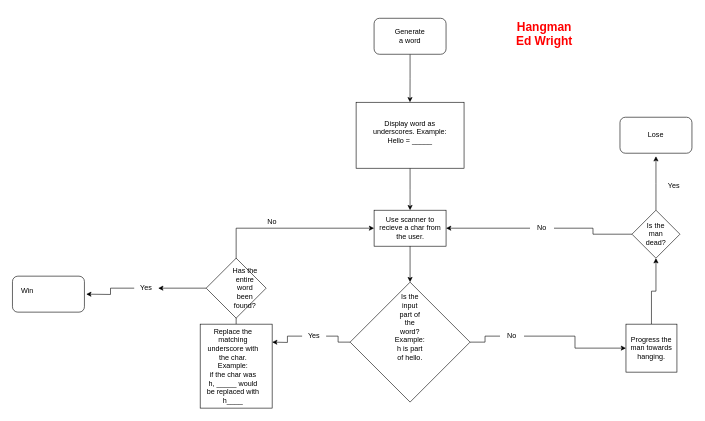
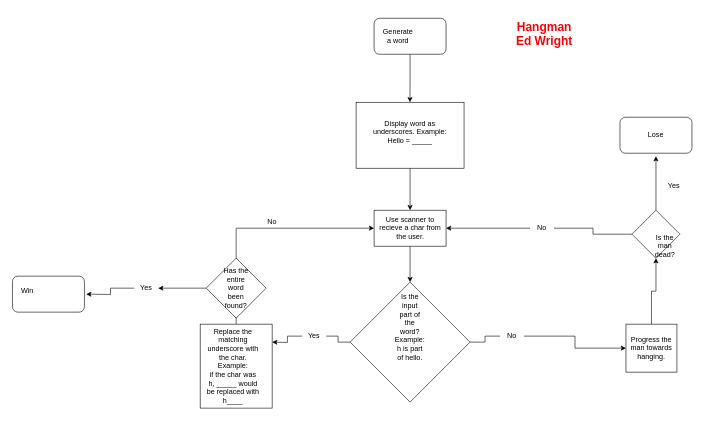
  <mxCell id="0" />
  <mxCell id="1" parent="0" />
  <mxCell id="2" value="&lt;b&gt;&lt;font color=&quot;#ff0000&quot;&gt;Hangman&lt;br&gt;Ed Wright&lt;/font&gt;&lt;/b&gt;" style="text;html=1;strokeColor=none;fillColor=none;align=center;verticalAlign=middle;whiteSpace=wrap;rounded=0;strokeWidth=4;fontSize=20;" vertex="1" parent="1"><mxGeometry x="847" y="20" width="120" height="70" as="geometry" /></mxCell>
  <mxCell id="3" style="edgeStyle=orthogonalEdgeStyle;rounded=0;orthogonalLoop=1;jettySize=auto;html=1;exitX=0.5;exitY=1;exitDx=0;exitDy=0;fontSize=12;" edge="1" parent="1" source="4"><mxGeometry relative="1" as="geometry"><mxPoint x="682.857" y="170" as="targetPoint" /></mxGeometry></mxCell>
  <mxCell id="4" value="" style="rounded=1;whiteSpace=wrap;html=1;fontSize=12;strokeWidth=1;" vertex="1" parent="1"><mxGeometry x="623" y="30" width="120" height="60" as="geometry" /></mxCell>
- <mxCell id="5" value="Generate a word" style="text;html=1;strokeColor=none;fillColor=none;align=center;verticalAlign=middle;whiteSpace=wrap;rounded=0;fontSize=12;" vertex="1" parent="1"><mxGeometry x="663" y="50" width="40" height="20" as="geometry" /></mxCell>
+ <mxCell id="5" value="Generate a word" style="text;html=1;strokeColor=none;fillColor=none;align=center;verticalAlign=middle;whiteSpace=wrap;rounded=0;fontSize=12;" vertex="1" parent="1"><mxGeometry x="643" y="50" width="40" height="20" as="geometry" /></mxCell>
  <mxCell id="6" style="edgeStyle=orthogonalEdgeStyle;rounded=0;orthogonalLoop=1;jettySize=auto;html=1;fontSize=12;" edge="1" parent="1" source="7"><mxGeometry relative="1" as="geometry"><mxPoint x="683" y="350" as="targetPoint" /></mxGeometry></mxCell>
  <mxCell id="7" value="" style="rounded=0;whiteSpace=wrap;html=1;fontSize=12;strokeWidth=1;" vertex="1" parent="1"><mxGeometry x="593" y="170" width="180" height="110" as="geometry" /></mxCell>
  <mxCell id="8" value="Display word as underscores. Example:&lt;br&gt;Hello = _____" style="text;html=1;strokeColor=none;fillColor=none;align=center;verticalAlign=middle;whiteSpace=wrap;rounded=0;fontSize=12;" vertex="1" parent="1"><mxGeometry x="608" y="190" width="150" height="60" as="geometry" /></mxCell>
  <mxCell id="9" value="" style="rounded=0;whiteSpace=wrap;html=1;fontSize=12;strokeWidth=1;" vertex="1" parent="1"><mxGeometry x="623" y="350" width="120" height="60" as="geometry" /></mxCell>
  <mxCell id="10" value="" style="edgeStyle=orthogonalEdgeStyle;rounded=0;orthogonalLoop=1;jettySize=auto;html=1;fontSize=12;" edge="1" parent="1" source="11" target="14"><mxGeometry relative="1" as="geometry" /></mxCell>
  <mxCell id="11" value="Use scanner to recieve a char from the user." style="text;html=1;strokeColor=none;fillColor=none;align=center;verticalAlign=middle;whiteSpace=wrap;rounded=0;fontSize=12;" vertex="1" parent="1"><mxGeometry x="625.5" y="350" width="115" height="60" as="geometry" /></mxCell>
  <mxCell id="12" style="edgeStyle=orthogonalEdgeStyle;rounded=0;orthogonalLoop=1;jettySize=auto;html=1;fontSize=12;startArrow=none;entryX=0;entryY=0.5;entryDx=0;entryDy=0;" edge="1" parent="1" source="18" target="21"><mxGeometry relative="1" as="geometry"><mxPoint x="933" y="570" as="targetPoint" /></mxGeometry></mxCell>
  <mxCell id="13" style="edgeStyle=orthogonalEdgeStyle;rounded=0;orthogonalLoop=1;jettySize=auto;html=1;fontSize=12;startArrow=none;" edge="1" parent="1" source="16"><mxGeometry relative="1" as="geometry"><mxPoint x="453" y="570" as="targetPoint" /></mxGeometry></mxCell>
  <mxCell id="14" value="" style="rhombus;whiteSpace=wrap;html=1;fontSize=12;strokeWidth=1;" vertex="1" parent="1"><mxGeometry x="583" y="470" width="200" height="200" as="geometry" /></mxCell>
  <mxCell id="15" value="Is the input part of the word? Example: h is part of hello." style="text;html=1;strokeColor=none;fillColor=none;align=center;verticalAlign=middle;whiteSpace=wrap;rounded=0;fontSize=12;" vertex="1" parent="1"><mxGeometry x="658" y="530" width="50" height="30" as="geometry" /></mxCell>
  <mxCell id="16" value="Yes" style="text;html=1;strokeColor=none;fillColor=none;align=center;verticalAlign=middle;whiteSpace=wrap;rounded=0;fontSize=12;" vertex="1" parent="1"><mxGeometry x="503" y="550" width="40" height="20" as="geometry" /></mxCell>
  <mxCell id="17" value="" style="edgeStyle=orthogonalEdgeStyle;rounded=0;orthogonalLoop=1;jettySize=auto;html=1;fontSize=12;endArrow=none;" edge="1" parent="1" source="14" target="16"><mxGeometry relative="1" as="geometry"><mxPoint x="453" y="570" as="targetPoint" /><mxPoint x="583" y="570" as="sourcePoint" /></mxGeometry></mxCell>
  <mxCell id="18" value="No" style="text;html=1;strokeColor=none;fillColor=none;align=center;verticalAlign=middle;whiteSpace=wrap;rounded=0;fontSize=12;" vertex="1" parent="1"><mxGeometry x="833" y="550" width="40" height="20" as="geometry" /></mxCell>
  <mxCell id="19" value="" style="edgeStyle=orthogonalEdgeStyle;rounded=0;orthogonalLoop=1;jettySize=auto;html=1;fontSize=12;endArrow=none;" edge="1" parent="1" source="14" target="18"><mxGeometry relative="1" as="geometry"><mxPoint x="933" y="570" as="targetPoint" /><mxPoint x="783" y="570" as="sourcePoint" /></mxGeometry></mxCell>
  <mxCell id="20" style="edgeStyle=orthogonalEdgeStyle;rounded=0;orthogonalLoop=1;jettySize=auto;html=1;entryX=0.5;entryY=1;entryDx=0;entryDy=0;fontSize=12;" edge="1" parent="1" source="21" target="27"><mxGeometry relative="1" as="geometry" /></mxCell>
  <mxCell id="21" value="Progress the man towards hanging." style="rounded=0;whiteSpace=wrap;html=1;fontSize=12;strokeWidth=1;" vertex="1" parent="1"><mxGeometry x="1043" y="540" width="85" height="80" as="geometry" /></mxCell>
  <mxCell id="22" style="edgeStyle=orthogonalEdgeStyle;rounded=0;orthogonalLoop=1;jettySize=auto;html=1;fontSize=12;entryX=0;entryY=0.5;entryDx=0;entryDy=0;" edge="1" parent="1" source="23" target="9"><mxGeometry relative="1" as="geometry"><mxPoint x="603" y="390" as="targetPoint" /><Array as="points"><mxPoint x="393" y="380" /></Array></mxGeometry></mxCell>
  <mxCell id="23" value="" style="rounded=0;whiteSpace=wrap;html=1;fontSize=12;strokeWidth=1;" vertex="1" parent="1"><mxGeometry x="333" y="540" width="120" height="140" as="geometry" /></mxCell>
  <mxCell id="24" value="Replace the matching underscore with the char. Example:&lt;br&gt;if the char was h, _____ would be replaced with h____" style="text;html=1;strokeColor=none;fillColor=none;align=center;verticalAlign=middle;whiteSpace=wrap;rounded=0;fontSize=12;" vertex="1" parent="1"><mxGeometry x="343" y="600" width="90" height="20" as="geometry" /></mxCell>
  <mxCell id="25" style="edgeStyle=orthogonalEdgeStyle;rounded=0;orthogonalLoop=1;jettySize=auto;html=1;entryX=1;entryY=0.5;entryDx=0;entryDy=0;fontSize=12;startArrow=none;" edge="1" parent="1" source="29" target="9"><mxGeometry relative="1" as="geometry" /></mxCell>
  <mxCell id="26" style="edgeStyle=orthogonalEdgeStyle;rounded=0;orthogonalLoop=1;jettySize=auto;html=1;fontSize=12;" edge="1" parent="1" source="27"><mxGeometry relative="1" as="geometry"><mxPoint x="1093" y="260" as="targetPoint" /></mxGeometry></mxCell>
  <mxCell id="27" value="" style="rhombus;whiteSpace=wrap;html=1;fontSize=12;strokeWidth=1;" vertex="1" parent="1"><mxGeometry x="1053" y="350" width="80" height="80" as="geometry" /></mxCell>
- <mxCell id="28" value="&lt;span style=&quot;font-style: normal&quot;&gt;Is the man dead?&lt;/span&gt;" style="text;html=1;strokeColor=none;fillColor=none;align=center;verticalAlign=middle;whiteSpace=wrap;rounded=0;fontSize=12;fontStyle=2" vertex="1" parent="1"><mxGeometry x="1073" y="380" width="40" height="20" as="geometry" /></mxCell>
+ <mxCell id="28" value="&lt;span style=&quot;font-style: normal&quot;&gt;Is the man dead?&lt;/span&gt;" style="text;html=1;strokeColor=none;fillColor=none;align=center;verticalAlign=middle;whiteSpace=wrap;rounded=0;fontSize=12;fontStyle=2" vertex="1" parent="1"><mxGeometry x="1088" y="400" width="40" height="20" as="geometry" /></mxCell>
  <mxCell id="29" value="No" style="text;html=1;strokeColor=none;fillColor=none;align=center;verticalAlign=middle;whiteSpace=wrap;rounded=0;fontSize=12;" vertex="1" parent="1"><mxGeometry x="883" y="370" width="40" height="20" as="geometry" /></mxCell>
  <mxCell id="30" value="" style="edgeStyle=orthogonalEdgeStyle;rounded=0;orthogonalLoop=1;jettySize=auto;html=1;entryX=1;entryY=0.5;entryDx=0;entryDy=0;fontSize=12;endArrow=none;" edge="1" parent="1" source="27" target="29"><mxGeometry relative="1" as="geometry"><mxPoint x="1053" y="390" as="sourcePoint" /><mxPoint x="743" y="380" as="targetPoint" /></mxGeometry></mxCell>
  <mxCell id="31" value="Yes" style="text;html=1;strokeColor=none;fillColor=none;align=center;verticalAlign=middle;whiteSpace=wrap;rounded=0;fontSize=12;" vertex="1" parent="1"><mxGeometry x="1103" y="300" width="40" height="20" as="geometry" /></mxCell>
  <mxCell id="32" value="" style="rounded=1;whiteSpace=wrap;html=1;fontSize=12;strokeWidth=1;" vertex="1" parent="1"><mxGeometry x="1033" y="195" width="120" height="60" as="geometry" /></mxCell>
  <mxCell id="33" value="Lose" style="text;html=1;strokeColor=none;fillColor=none;align=center;verticalAlign=middle;whiteSpace=wrap;rounded=0;fontSize=12;" vertex="1" parent="1"><mxGeometry x="1073" y="215" width="40" height="20" as="geometry" /></mxCell>
  <mxCell id="34" style="edgeStyle=orthogonalEdgeStyle;rounded=0;orthogonalLoop=1;jettySize=auto;html=1;exitX=0;exitY=0.5;exitDx=0;exitDy=0;fontSize=12;" edge="1" parent="1" source="35" target="39"><mxGeometry relative="1" as="geometry"><mxPoint x="193" y="480" as="targetPoint" /></mxGeometry></mxCell>
  <mxCell id="35" value="" style="rhombus;whiteSpace=wrap;html=1;fontSize=12;strokeWidth=1;" vertex="1" parent="1"><mxGeometry x="343" y="430" width="100" height="100" as="geometry" /></mxCell>
- <mxCell id="36" value="Has the entire word been found?" style="text;html=1;strokeColor=none;fillColor=none;align=center;verticalAlign=middle;whiteSpace=wrap;rounded=0;fontSize=12;" vertex="1" parent="1"><mxGeometry x="383" y="455" width="50" height="50" as="geometry" /></mxCell>
+ <mxCell id="36" value="Has the entire word been found?" style="text;html=1;strokeColor=none;fillColor=none;align=center;verticalAlign=middle;whiteSpace=wrap;rounded=0;fontSize=12;" vertex="1" parent="1"><mxGeometry x="368" y="455" width="50" height="50" as="geometry" /></mxCell>
  <mxCell id="37" value="No" style="text;html=1;strokeColor=none;fillColor=none;align=center;verticalAlign=middle;whiteSpace=wrap;rounded=0;fontSize=12;" vertex="1" parent="1"><mxGeometry y="360" width="40" height="20" as="geometry" x="433" /></mxCell>
  <mxCell id="38" style="edgeStyle=orthogonalEdgeStyle;rounded=0;orthogonalLoop=1;jettySize=auto;html=1;fontSize=12;" edge="1" parent="1" source="39"><mxGeometry relative="1" as="geometry"><mxPoint x="143" y="490" as="targetPoint" /></mxGeometry></mxCell>
  <mxCell id="39" value="Yes" style="text;html=1;strokeColor=none;fillColor=none;align=center;verticalAlign=middle;whiteSpace=wrap;rounded=0;fontSize=12;" vertex="1" parent="1"><mxGeometry x="223" y="470" width="40" height="20" as="geometry" /></mxCell>
  <mxCell id="40" value="" style="rounded=1;whiteSpace=wrap;html=1;fontSize=12;strokeWidth=1;" vertex="1" parent="1"><mxGeometry x="20" y="460" width="120" height="60" as="geometry" /></mxCell>
  <mxCell id="41" value="Win" style="text;html=1;strokeColor=none;fillColor=none;align=center;verticalAlign=middle;whiteSpace=wrap;rounded=0;fontSize=12;" vertex="1" parent="1"><mxGeometry x="25" y="475" width="40" height="20" as="geometry" /></mxCell>
